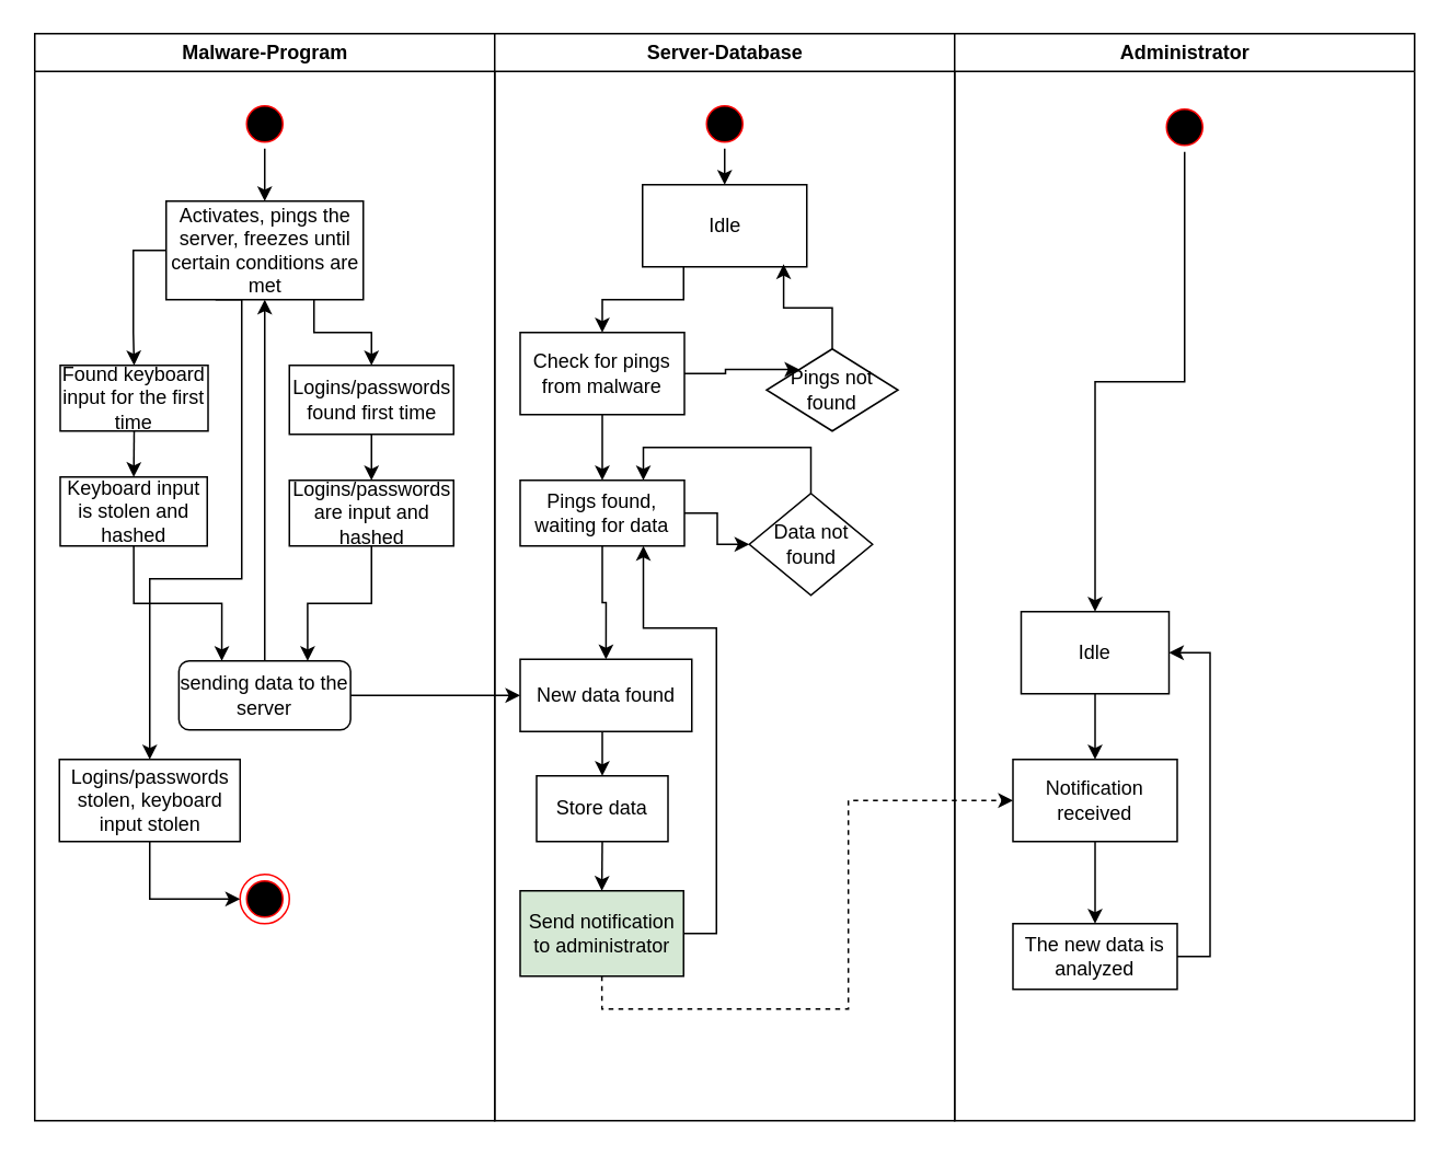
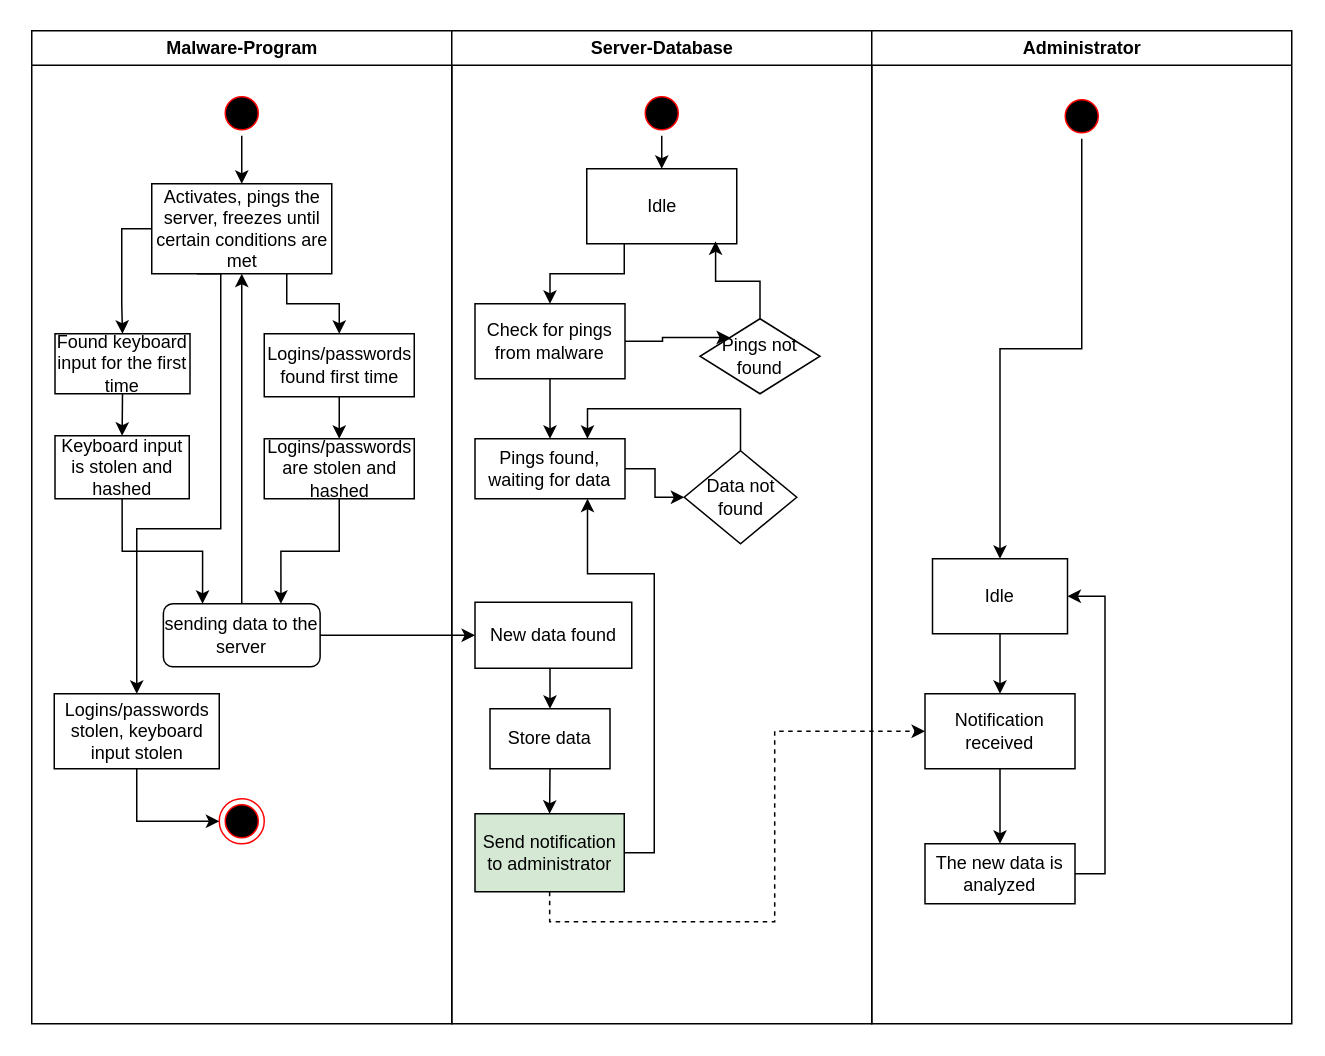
  <mxCell id="0" />
  <mxCell id="1" parent="0" />
  <mxCell id="2" value="Malware-Program" style="swimlane;whiteSpace=wrap" parent="1" vertex="1"><mxGeometry x="20.5" y="20" width="280" height="662" as="geometry" /></mxCell>
  <mxCell id="3" style="edgeStyle=orthogonalEdgeStyle;rounded=0;orthogonalLoop=1;jettySize=auto;html=1;exitX=0.5;exitY=1;exitDx=0;exitDy=0;entryX=0.5;entryY=0;entryDx=0;entryDy=0;" edge="1" parent="2" source="4" target="9"><mxGeometry relative="1" as="geometry" /></mxCell>
  <mxCell id="4" value="" style="ellipse;shape=startState;fillColor=#000000;strokeColor=#ff0000;" parent="2" vertex="1"><mxGeometry x="125" y="40" width="30" height="30" as="geometry" /></mxCell>
  <mxCell id="5" value="" style="ellipse;shape=endState;fillColor=#000000;strokeColor=#ff0000" parent="2" vertex="1"><mxGeometry x="125" y="512" width="30" height="30" as="geometry" /></mxCell>
  <mxCell id="6" style="edgeStyle=orthogonalEdgeStyle;rounded=0;orthogonalLoop=1;jettySize=auto;html=1;exitX=0.75;exitY=1;exitDx=0;exitDy=0;entryX=0.5;entryY=0;entryDx=0;entryDy=0;" edge="1" parent="2" source="9" target="11"><mxGeometry relative="1" as="geometry" /></mxCell>
  <mxCell id="7" style="edgeStyle=orthogonalEdgeStyle;rounded=0;orthogonalLoop=1;jettySize=auto;html=1;exitX=0;exitY=0.5;exitDx=0;exitDy=0;entryX=0.5;entryY=0;entryDx=0;entryDy=0;" edge="1" parent="2" source="9" target="17"><mxGeometry relative="1" as="geometry" /></mxCell>
  <mxCell id="8" style="edgeStyle=orthogonalEdgeStyle;rounded=0;orthogonalLoop=1;jettySize=auto;html=1;exitX=0.25;exitY=1;exitDx=0;exitDy=0;entryX=0.5;entryY=0;entryDx=0;entryDy=0;" edge="1" parent="2" source="9" target="21"><mxGeometry relative="1" as="geometry"><Array as="points"><mxPoint x="126" y="162" /><mxPoint x="126" y="332" /><mxPoint x="70" y="332" /></Array></mxGeometry></mxCell>
  <mxCell id="9" value="Activates, pings the server, freezes until certain conditions are met" style="rounded=0;whiteSpace=wrap;html=1;" vertex="1" parent="2"><mxGeometry x="80" y="102" width="120" height="60" as="geometry" /></mxCell>
  <mxCell id="10" style="edgeStyle=orthogonalEdgeStyle;rounded=0;orthogonalLoop=1;jettySize=auto;html=1;exitX=0.5;exitY=1;exitDx=0;exitDy=0;entryX=0.5;entryY=0;entryDx=0;entryDy=0;" edge="1" parent="2" source="11" target="13"><mxGeometry relative="1" as="geometry" /></mxCell>
  <mxCell id="11" value="Logins/passwords found first time" style="rounded=0;whiteSpace=wrap;html=1;" vertex="1" parent="2"><mxGeometry x="155" y="202" width="100" height="42" as="geometry" /></mxCell>
  <mxCell id="12" style="edgeStyle=orthogonalEdgeStyle;rounded=0;orthogonalLoop=1;jettySize=auto;html=1;exitX=0.5;exitY=1;exitDx=0;exitDy=0;entryX=0.75;entryY=0;entryDx=0;entryDy=0;" edge="1" parent="2" source="13" target="15"><mxGeometry relative="1" as="geometry" /></mxCell>
- <mxCell id="13" value="Logins/passwords are input and hashed" style="rounded=0;whiteSpace=wrap;html=1;" vertex="1" parent="2"><mxGeometry x="155" y="272" width="100" height="40" as="geometry" /></mxCell>
+ <mxCell id="13" value="Logins/passwords are stolen and hashed" style="rounded=0;whiteSpace=wrap;html=1;" vertex="1" parent="2"><mxGeometry x="155" y="272" width="100" height="40" as="geometry" /></mxCell>
  <mxCell id="14" style="edgeStyle=orthogonalEdgeStyle;rounded=0;orthogonalLoop=1;jettySize=auto;html=1;exitX=0.5;exitY=0;exitDx=0;exitDy=0;entryX=0.5;entryY=1;entryDx=0;entryDy=0;" edge="1" parent="2" source="15" target="9"><mxGeometry relative="1" as="geometry" /></mxCell>
  <mxCell id="15" value="sending data to the server" style="whiteSpace=wrap;html=1;rounded=1;" vertex="1" parent="2"><mxGeometry x="87.75" y="382" width="104.5" height="42" as="geometry" /></mxCell>
  <mxCell id="16" style="edgeStyle=orthogonalEdgeStyle;rounded=0;orthogonalLoop=1;jettySize=auto;html=1;exitX=0.5;exitY=1;exitDx=0;exitDy=0;entryX=0.5;entryY=0;entryDx=0;entryDy=0;" edge="1" parent="2" source="17" target="19"><mxGeometry relative="1" as="geometry" /></mxCell>
  <mxCell id="17" value="Found keyboard input for the first time" style="rounded=0;whiteSpace=wrap;html=1;" vertex="1" parent="2"><mxGeometry x="15.5" y="202" width="90" height="40" as="geometry" /></mxCell>
  <mxCell id="18" style="edgeStyle=orthogonalEdgeStyle;rounded=0;orthogonalLoop=1;jettySize=auto;html=1;exitX=0.5;exitY=1;exitDx=0;exitDy=0;entryX=0.25;entryY=0;entryDx=0;entryDy=0;" edge="1" parent="2" source="19" target="15"><mxGeometry relative="1" as="geometry" /></mxCell>
  <mxCell id="19" value="Keyboard input is stolen and hashed" style="rounded=0;whiteSpace=wrap;html=1;" vertex="1" parent="2"><mxGeometry x="15.5" y="270" width="89.5" height="42" as="geometry" /></mxCell>
  <mxCell id="20" style="edgeStyle=orthogonalEdgeStyle;rounded=0;orthogonalLoop=1;jettySize=auto;html=1;exitX=0.5;exitY=1;exitDx=0;exitDy=0;entryX=0;entryY=0.5;entryDx=0;entryDy=0;" edge="1" parent="2" source="21" target="5"><mxGeometry relative="1" as="geometry" /></mxCell>
  <mxCell id="21" value="Logins/passwords stolen, keyboard input stolen" style="rounded=0;whiteSpace=wrap;html=1;" vertex="1" parent="2"><mxGeometry x="15" y="442" width="110" height="50" as="geometry" /></mxCell>
  <mxCell id="22" value="Server-Database" style="swimlane;whiteSpace=wrap" parent="1" vertex="1"><mxGeometry x="300.5" y="20" width="280" height="662" as="geometry" /></mxCell>
  <mxCell id="23" style="edgeStyle=orthogonalEdgeStyle;rounded=0;orthogonalLoop=1;jettySize=auto;html=1;exitX=0.5;exitY=1;exitDx=0;exitDy=0;entryX=0.5;entryY=0;entryDx=0;entryDy=0;" edge="1" parent="22" source="24" target="40"><mxGeometry relative="1" as="geometry" /></mxCell>
  <mxCell id="24" value="New data found" style="rounded=0;whiteSpace=wrap;html=1;" vertex="1" parent="22"><mxGeometry x="15.5" y="381" width="104.5" height="44" as="geometry" /></mxCell>
  <mxCell id="25" style="edgeStyle=orthogonalEdgeStyle;rounded=0;orthogonalLoop=1;jettySize=auto;html=1;exitX=0.5;exitY=1;exitDx=0;exitDy=0;entryX=0.5;entryY=0;entryDx=0;entryDy=0;" edge="1" parent="22" source="26" target="28"><mxGeometry relative="1" as="geometry" /></mxCell>
  <mxCell id="26" value="" style="ellipse;shape=startState;fillColor=#000000;strokeColor=#ff0000;" vertex="1" parent="22"><mxGeometry x="125" y="40" width="30" height="30" as="geometry" /></mxCell>
  <mxCell id="27" style="edgeStyle=orthogonalEdgeStyle;rounded=0;orthogonalLoop=1;jettySize=auto;html=1;exitX=0.25;exitY=1;exitDx=0;exitDy=0;entryX=0.5;entryY=0;entryDx=0;entryDy=0;" edge="1" parent="22" source="28" target="31"><mxGeometry relative="1" as="geometry" /></mxCell>
  <mxCell id="28" value="Idle" style="rounded=0;whiteSpace=wrap;html=1;" vertex="1" parent="22"><mxGeometry x="90" y="92" width="100" height="50" as="geometry" /></mxCell>
  <mxCell id="29" style="edgeStyle=orthogonalEdgeStyle;rounded=0;orthogonalLoop=1;jettySize=auto;html=1;exitX=1;exitY=0.5;exitDx=0;exitDy=0;entryX=0;entryY=0;entryDx=0;entryDy=0;" edge="1" parent="22" source="31" target="32"><mxGeometry relative="1" as="geometry" /></mxCell>
  <mxCell id="30" style="edgeStyle=orthogonalEdgeStyle;rounded=0;orthogonalLoop=1;jettySize=auto;html=1;exitX=0.5;exitY=1;exitDx=0;exitDy=0;entryX=0.5;entryY=0;entryDx=0;entryDy=0;" edge="1" parent="22" source="31" target="36"><mxGeometry relative="1" as="geometry" /></mxCell>
  <mxCell id="31" value="Check for pings from malware" style="rounded=0;whiteSpace=wrap;html=1;" vertex="1" parent="22"><mxGeometry x="15.5" y="182" width="100" height="50" as="geometry" /></mxCell>
  <mxCell id="32" value="Pings not found" style="rhombus;whiteSpace=wrap;html=1;" vertex="1" parent="22"><mxGeometry x="165.5" y="192" width="80" height="50" as="geometry" /></mxCell>
  <mxCell id="33" style="edgeStyle=orthogonalEdgeStyle;rounded=0;orthogonalLoop=1;jettySize=auto;html=1;exitX=0.5;exitY=0;exitDx=0;exitDy=0;entryX=0.859;entryY=0.968;entryDx=0;entryDy=0;entryPerimeter=0;" edge="1" parent="22" source="32" target="28"><mxGeometry relative="1" as="geometry" /></mxCell>
- <mxCell id="34" style="edgeStyle=orthogonalEdgeStyle;rounded=0;orthogonalLoop=1;jettySize=auto;html=1;exitX=0.5;exitY=1;exitDx=0;exitDy=0;entryX=0.5;entryY=0;entryDx=0;entryDy=0;" edge="1" parent="22" source="36" target="24"><mxGeometry relative="1" as="geometry" /></mxCell>
  <mxCell id="35" style="edgeStyle=orthogonalEdgeStyle;rounded=0;orthogonalLoop=1;jettySize=auto;html=1;exitX=1;exitY=0.5;exitDx=0;exitDy=0;entryX=0;entryY=0.5;entryDx=0;entryDy=0;" edge="1" parent="22" source="36" target="38"><mxGeometry relative="1" as="geometry" /></mxCell>
  <mxCell id="36" value="Pings found, waiting for data" style="rounded=0;whiteSpace=wrap;html=1;" vertex="1" parent="22"><mxGeometry x="15.5" y="272" width="100" height="40" as="geometry" /></mxCell>
  <mxCell id="37" style="edgeStyle=orthogonalEdgeStyle;rounded=0;orthogonalLoop=1;jettySize=auto;html=1;exitX=0.5;exitY=0;exitDx=0;exitDy=0;entryX=0.75;entryY=0;entryDx=0;entryDy=0;" edge="1" parent="22" source="38" target="36"><mxGeometry relative="1" as="geometry" /></mxCell>
  <mxCell id="38" value="Data not found" style="rhombus;whiteSpace=wrap;html=1;" vertex="1" parent="22"><mxGeometry x="155" y="280" width="75" height="62" as="geometry" /></mxCell>
  <mxCell id="39" style="edgeStyle=orthogonalEdgeStyle;rounded=0;orthogonalLoop=1;jettySize=auto;html=1;exitX=0.5;exitY=1;exitDx=0;exitDy=0;entryX=0.5;entryY=0;entryDx=0;entryDy=0;" edge="1" parent="22" source="40" target="42"><mxGeometry relative="1" as="geometry" /></mxCell>
  <mxCell id="40" value="Store data" style="rounded=0;whiteSpace=wrap;html=1;" vertex="1" parent="22"><mxGeometry x="25.5" y="452" width="80" height="40" as="geometry" /></mxCell>
  <mxCell id="41" style="edgeStyle=orthogonalEdgeStyle;rounded=0;orthogonalLoop=1;jettySize=auto;html=1;exitX=1;exitY=0.5;exitDx=0;exitDy=0;entryX=0.75;entryY=1;entryDx=0;entryDy=0;" edge="1" parent="22" source="42" target="36"><mxGeometry relative="1" as="geometry"><mxPoint x="135.5" y="332" as="targetPoint" /><Array as="points"><mxPoint x="135" y="548" /><mxPoint x="135" y="362" /><mxPoint x="91" y="362" /></Array></mxGeometry></mxCell>
  <mxCell id="42" value="Send notification to administrator" style="rounded=0;whiteSpace=wrap;html=1;fillColor=#d5e8d4;" vertex="1" parent="22"><mxGeometry x="15.5" y="522" width="99.5" height="52" as="geometry" /></mxCell>
  <mxCell id="43" value="Administrator" style="swimlane;whiteSpace=wrap" parent="1" vertex="1"><mxGeometry x="580.5" y="20" width="280" height="662" as="geometry" /></mxCell>
  <mxCell id="44" style="edgeStyle=orthogonalEdgeStyle;rounded=0;orthogonalLoop=1;jettySize=auto;html=1;exitX=0.5;exitY=1;exitDx=0;exitDy=0;entryX=0.5;entryY=0;entryDx=0;entryDy=0;" edge="1" parent="43" source="45" target="47"><mxGeometry relative="1" as="geometry" /></mxCell>
  <mxCell id="45" value="Notification received" style="rounded=0;whiteSpace=wrap;html=1;" vertex="1" parent="43"><mxGeometry x="35.5" y="442" width="100" height="50" as="geometry" /></mxCell>
  <mxCell id="46" style="edgeStyle=orthogonalEdgeStyle;rounded=0;orthogonalLoop=1;jettySize=auto;html=1;exitX=1;exitY=0.5;exitDx=0;exitDy=0;entryX=1;entryY=0.5;entryDx=0;entryDy=0;" edge="1" parent="43" source="47" target="49"><mxGeometry relative="1" as="geometry" /></mxCell>
  <mxCell id="47" value="The new data is analyzed" style="rounded=0;whiteSpace=wrap;html=1;" vertex="1" parent="43"><mxGeometry x="35.5" y="542" width="100" height="40" as="geometry" /></mxCell>
  <mxCell id="48" style="edgeStyle=orthogonalEdgeStyle;rounded=0;orthogonalLoop=1;jettySize=auto;html=1;exitX=0.5;exitY=1;exitDx=0;exitDy=0;entryX=0.5;entryY=0;entryDx=0;entryDy=0;" edge="1" parent="43" source="49" target="45"><mxGeometry relative="1" as="geometry" /></mxCell>
  <mxCell id="49" value="Idle" style="rounded=0;whiteSpace=wrap;html=1;" vertex="1" parent="43"><mxGeometry x="40.5" y="352" width="90" height="50" as="geometry" /></mxCell>
  <mxCell id="50" style="edgeStyle=orthogonalEdgeStyle;rounded=0;orthogonalLoop=1;jettySize=auto;html=1;exitX=0.5;exitY=1;exitDx=0;exitDy=0;entryX=0.5;entryY=0;entryDx=0;entryDy=0;" edge="1" parent="43" source="51" target="49"><mxGeometry relative="1" as="geometry" /></mxCell>
  <mxCell id="51" value="" style="ellipse;shape=startState;fillColor=#000000;strokeColor=#ff0000;" vertex="1" parent="43"><mxGeometry x="125" y="42" width="30" height="30" as="geometry" /></mxCell>
  <mxCell id="52" style="edgeStyle=orthogonalEdgeStyle;rounded=0;orthogonalLoop=1;jettySize=auto;html=1;entryX=0;entryY=0.5;entryDx=0;entryDy=0;" edge="1" parent="1" source="15" target="24"><mxGeometry relative="1" as="geometry" /></mxCell>
  <mxCell id="53" style="edgeStyle=orthogonalEdgeStyle;rounded=0;orthogonalLoop=1;jettySize=auto;html=1;exitX=0.5;exitY=1;exitDx=0;exitDy=0;entryX=0;entryY=0.5;entryDx=0;entryDy=0;dashed=1;" edge="1" parent="1" source="42" target="45"><mxGeometry relative="1" as="geometry" /></mxCell>
